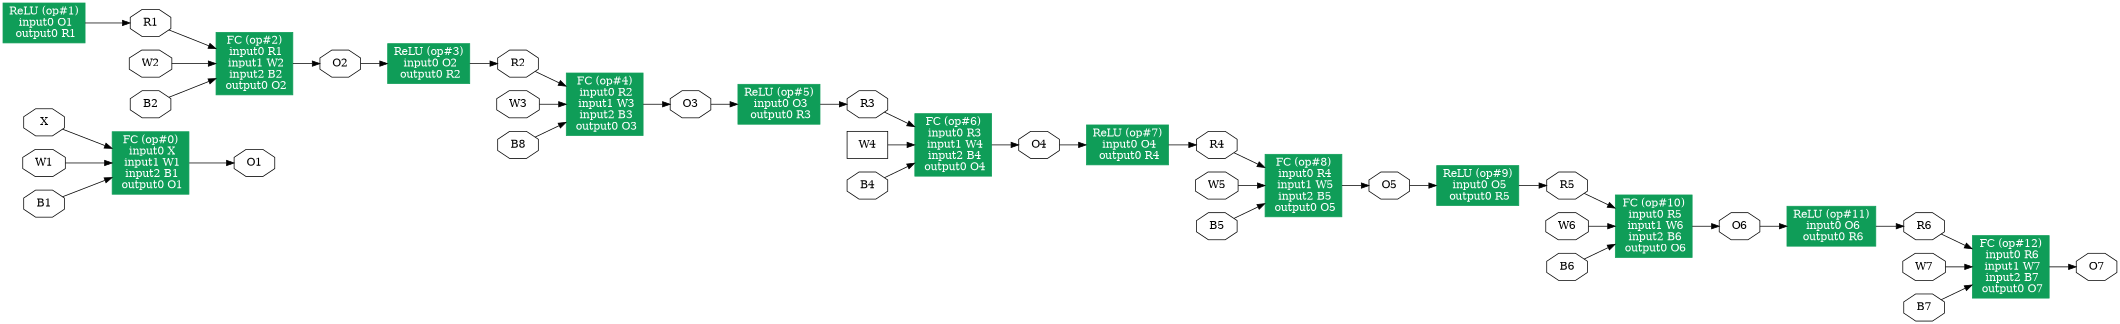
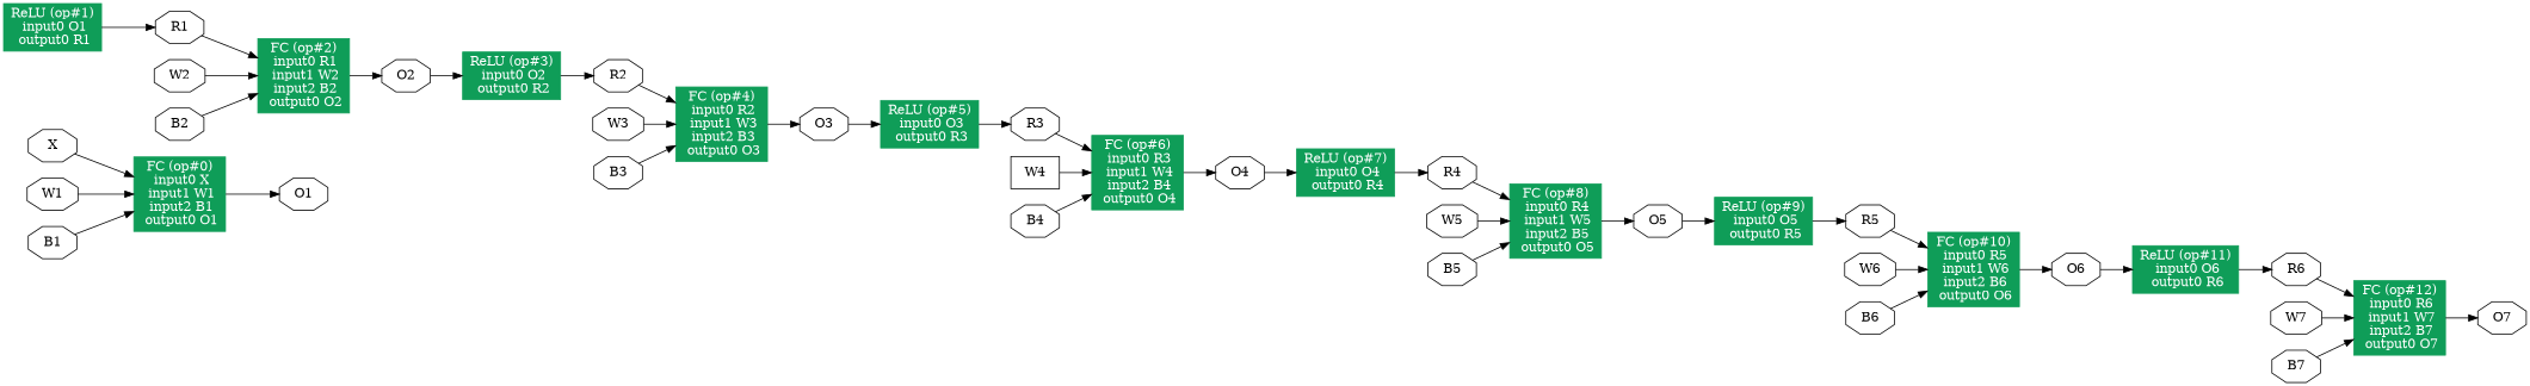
  digraph {
    rankdir=LR
    node [shape=octagon]
    "FC (op#0)\n input0 X\n input1 W1\n input2 B1\n output0 O1" [color="#0F9D58" fontcolor="#FFFFFF" height=1.1528 shape=box style=filled width=1.1528]
    n2 [height=0.5 label=O1 width=0.75]
    "ReLU (op#1)\n input0 O1\n output0 R1" [color="#0F9D58" fontcolor="#FFFFFF" height=0.73611 shape=box style=filled width=1.2778]
    n4 [height=0.5 label=R1 width=0.75]
    n5 [height=0.5 label=X width=0.75]
    n6 [height=0.5 label=W1 width=0.75]
    n7 [height=0.5 label=B1 width=0.75]
    "FC (op#2)\n input0 R1\n input1 W2\n input2 B2\n output0 O2" [color="#0F9D58" fontcolor="#FFFFFF" height=1.1528 shape=box style=filled width=1.1528]
    n9 [height=0.5 label=O2 width=0.75]
    "ReLU (op#3)\n input0 O2\n output0 R2" [color="#0F9D58" fontcolor="#FFFFFF" height=0.73611 shape=box style=filled width=1.2778]
    n11 [height=0.5 label=R2 width=0.75]
    n12 [height=0.5 label=W2 width=0.75]
    n13 [height=0.5 label=B2 width=0.75]
    "FC (op#4)\n input0 R2\n input1 W3\n input2 B3\n output0 O3" [color="#0F9D58" fontcolor="#FFFFFF" height=1.1528 shape=box style=filled width=1.1528]
    n15 [height=0.5 label=O3 width=0.75]
    "ReLU (op#5)\n input0 O3\n output0 R3" [color="#0F9D58" fontcolor="#FFFFFF" height=0.73611 shape=box style=filled width=1.2778]
    n17 [height=0.5 label=R3 width=0.75]
    n18 [height=0.5 label=W3 width=0.75]
-   n19 [height=0.5 label=B8 width=0.75]
+   n19 [height=0.5 label=B3 width=0.75]
    "FC (op#6)\n input0 R3\n input1 W4\n input2 B4\n output0 O4" [color="#0F9D58" fontcolor="#FFFFFF" height=1.1528 shape=box style=filled width=1.1528]
    n21 [height=0.5 label=O4 width=0.75]
    "ReLU (op#7)\n input0 O4\n output0 R4" [color="#0F9D58" fontcolor="#FFFFFF" height=0.73611 shape=box style=filled width=1.2778]
    n23 [height=0.5 label=R4 width=0.75]
    n24 [height=0.5 label=W4 shape=box width=0.75]
    n25 [height=0.5 label=B4 width=0.75]
    "FC (op#8)\n input0 R4\n input1 W5\n input2 B5\n output0 O5" [color="#0F9D58" fontcolor="#FFFFFF" height=1.1528 shape=box style=filled width=1.1528]
    n27 [height=0.5 label=O5 width=0.75]
    "ReLU (op#9)\n input0 O5\n output0 R5" [color="#0F9D58" fontcolor="#FFFFFF" height=0.73611 shape=box style=filled width=1.2778]
    n29 [height=0.5 label=R5 width=0.75]
    n30 [height=0.5 label=W5 width=0.75]
    n31 [height=0.5 label=B5 width=0.75]
    "FC (op#10)\n input0 R5\n input1 W6\n input2 B6\n output0 O6" [color="#0F9D58" fontcolor="#FFFFFF" height=1.1528 shape=box style=filled width=1.1528]
    n33 [height=0.5 label=O6 width=0.75]
    "ReLU (op#11)\n input0 O6\n output0 R6" [color="#0F9D58" fontcolor="#FFFFFF" height=0.73611 shape=box style=filled width=1.375]
    n35 [height=0.5 label=R6 width=0.75]
    n36 [height=0.5 label=W6 width=0.75]
    n37 [height=0.5 label=B6 width=0.75]
    "FC (op#12)\n input0 R6\n input1 W7\n input2 B7\n output0 O7" [color="#0F9D58" fontcolor="#FFFFFF" height=1.1528 shape=box style=filled width=1.1528]
    n39 [height=0.5 label=O7 width=0.75]
    n40 [height=0.5 label=W7 width=0.75]
    n41 [height=0.5 label=B7 width=0.75]
    "FC (op#0)\n input0 X\n input1 W1\n input2 B1\n output0 O1" -> n2
    "ReLU (op#1)\n input0 O1\n output0 R1" -> n4
    n4 -> "FC (op#2)\n input0 R1\n input1 W2\n input2 B2\n output0 O2"
    n5 -> "FC (op#0)\n input0 X\n input1 W1\n input2 B1\n output0 O1"
    n6 -> "FC (op#0)\n input0 X\n input1 W1\n input2 B1\n output0 O1"
    n7 -> "FC (op#0)\n input0 X\n input1 W1\n input2 B1\n output0 O1"
    "FC (op#2)\n input0 R1\n input1 W2\n input2 B2\n output0 O2" -> n9
    n9 -> "ReLU (op#3)\n input0 O2\n output0 R2"
    "ReLU (op#3)\n input0 O2\n output0 R2" -> n11
    n11 -> "FC (op#4)\n input0 R2\n input1 W3\n input2 B3\n output0 O3"
    n12 -> "FC (op#2)\n input0 R1\n input1 W2\n input2 B2\n output0 O2"
    n13 -> "FC (op#2)\n input0 R1\n input1 W2\n input2 B2\n output0 O2"
    "FC (op#4)\n input0 R2\n input1 W3\n input2 B3\n output0 O3" -> n15
    n15 -> "ReLU (op#5)\n input0 O3\n output0 R3"
    "ReLU (op#5)\n input0 O3\n output0 R3" -> n17
    n17 -> "FC (op#6)\n input0 R3\n input1 W4\n input2 B4\n output0 O4"
    n18 -> "FC (op#4)\n input0 R2\n input1 W3\n input2 B3\n output0 O3"
    n19 -> "FC (op#4)\n input0 R2\n input1 W3\n input2 B3\n output0 O3"
    "FC (op#6)\n input0 R3\n input1 W4\n input2 B4\n output0 O4" -> n21
    n21 -> "ReLU (op#7)\n input0 O4\n output0 R4"
    "ReLU (op#7)\n input0 O4\n output0 R4" -> n23
    n23 -> "FC (op#8)\n input0 R4\n input1 W5\n input2 B5\n output0 O5"
    n24 -> "FC (op#6)\n input0 R3\n input1 W4\n input2 B4\n output0 O4"
    n25 -> "FC (op#6)\n input0 R3\n input1 W4\n input2 B4\n output0 O4"
    "FC (op#8)\n input0 R4\n input1 W5\n input2 B5\n output0 O5" -> n27
    n27 -> "ReLU (op#9)\n input0 O5\n output0 R5"
    "ReLU (op#9)\n input0 O5\n output0 R5" -> n29
    n29 -> "FC (op#10)\n input0 R5\n input1 W6\n input2 B6\n output0 O6"
    n30 -> "FC (op#8)\n input0 R4\n input1 W5\n input2 B5\n output0 O5"
    n31 -> "FC (op#8)\n input0 R4\n input1 W5\n input2 B5\n output0 O5"
    "FC (op#10)\n input0 R5\n input1 W6\n input2 B6\n output0 O6" -> n33
    n33 -> "ReLU (op#11)\n input0 O6\n output0 R6"
    "ReLU (op#11)\n input0 O6\n output0 R6" -> n35
    n35 -> "FC (op#12)\n input0 R6\n input1 W7\n input2 B7\n output0 O7"
    n36 -> "FC (op#10)\n input0 R5\n input1 W6\n input2 B6\n output0 O6"
    n37 -> "FC (op#10)\n input0 R5\n input1 W6\n input2 B6\n output0 O6"
    "FC (op#12)\n input0 R6\n input1 W7\n input2 B7\n output0 O7" -> n39
    n40 -> "FC (op#12)\n input0 R6\n input1 W7\n input2 B7\n output0 O7"
    n41 -> "FC (op#12)\n input0 R6\n input1 W7\n input2 B7\n output0 O7"
  }
